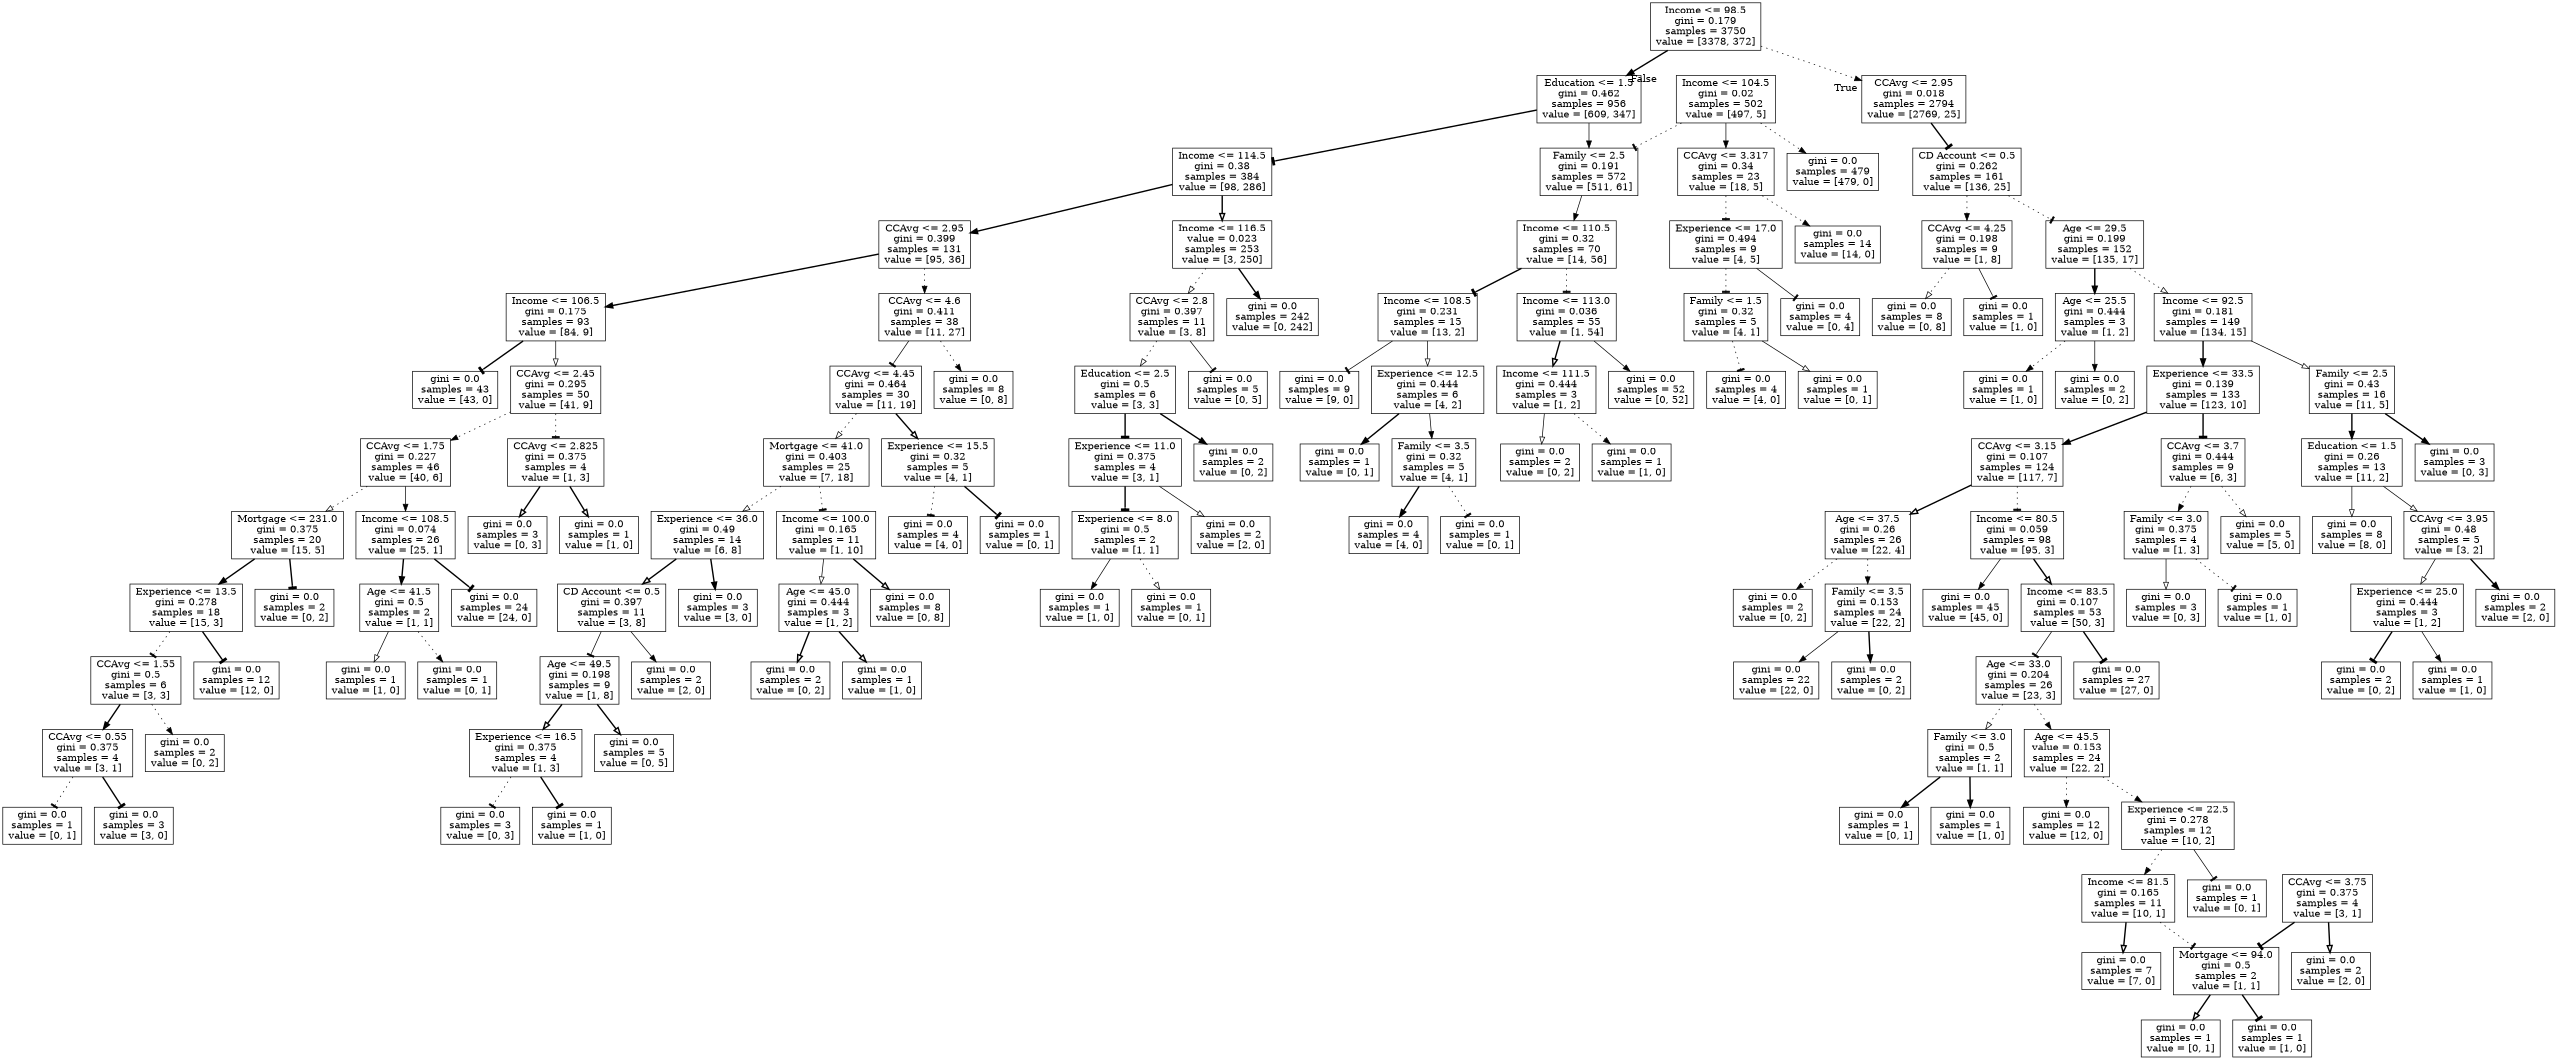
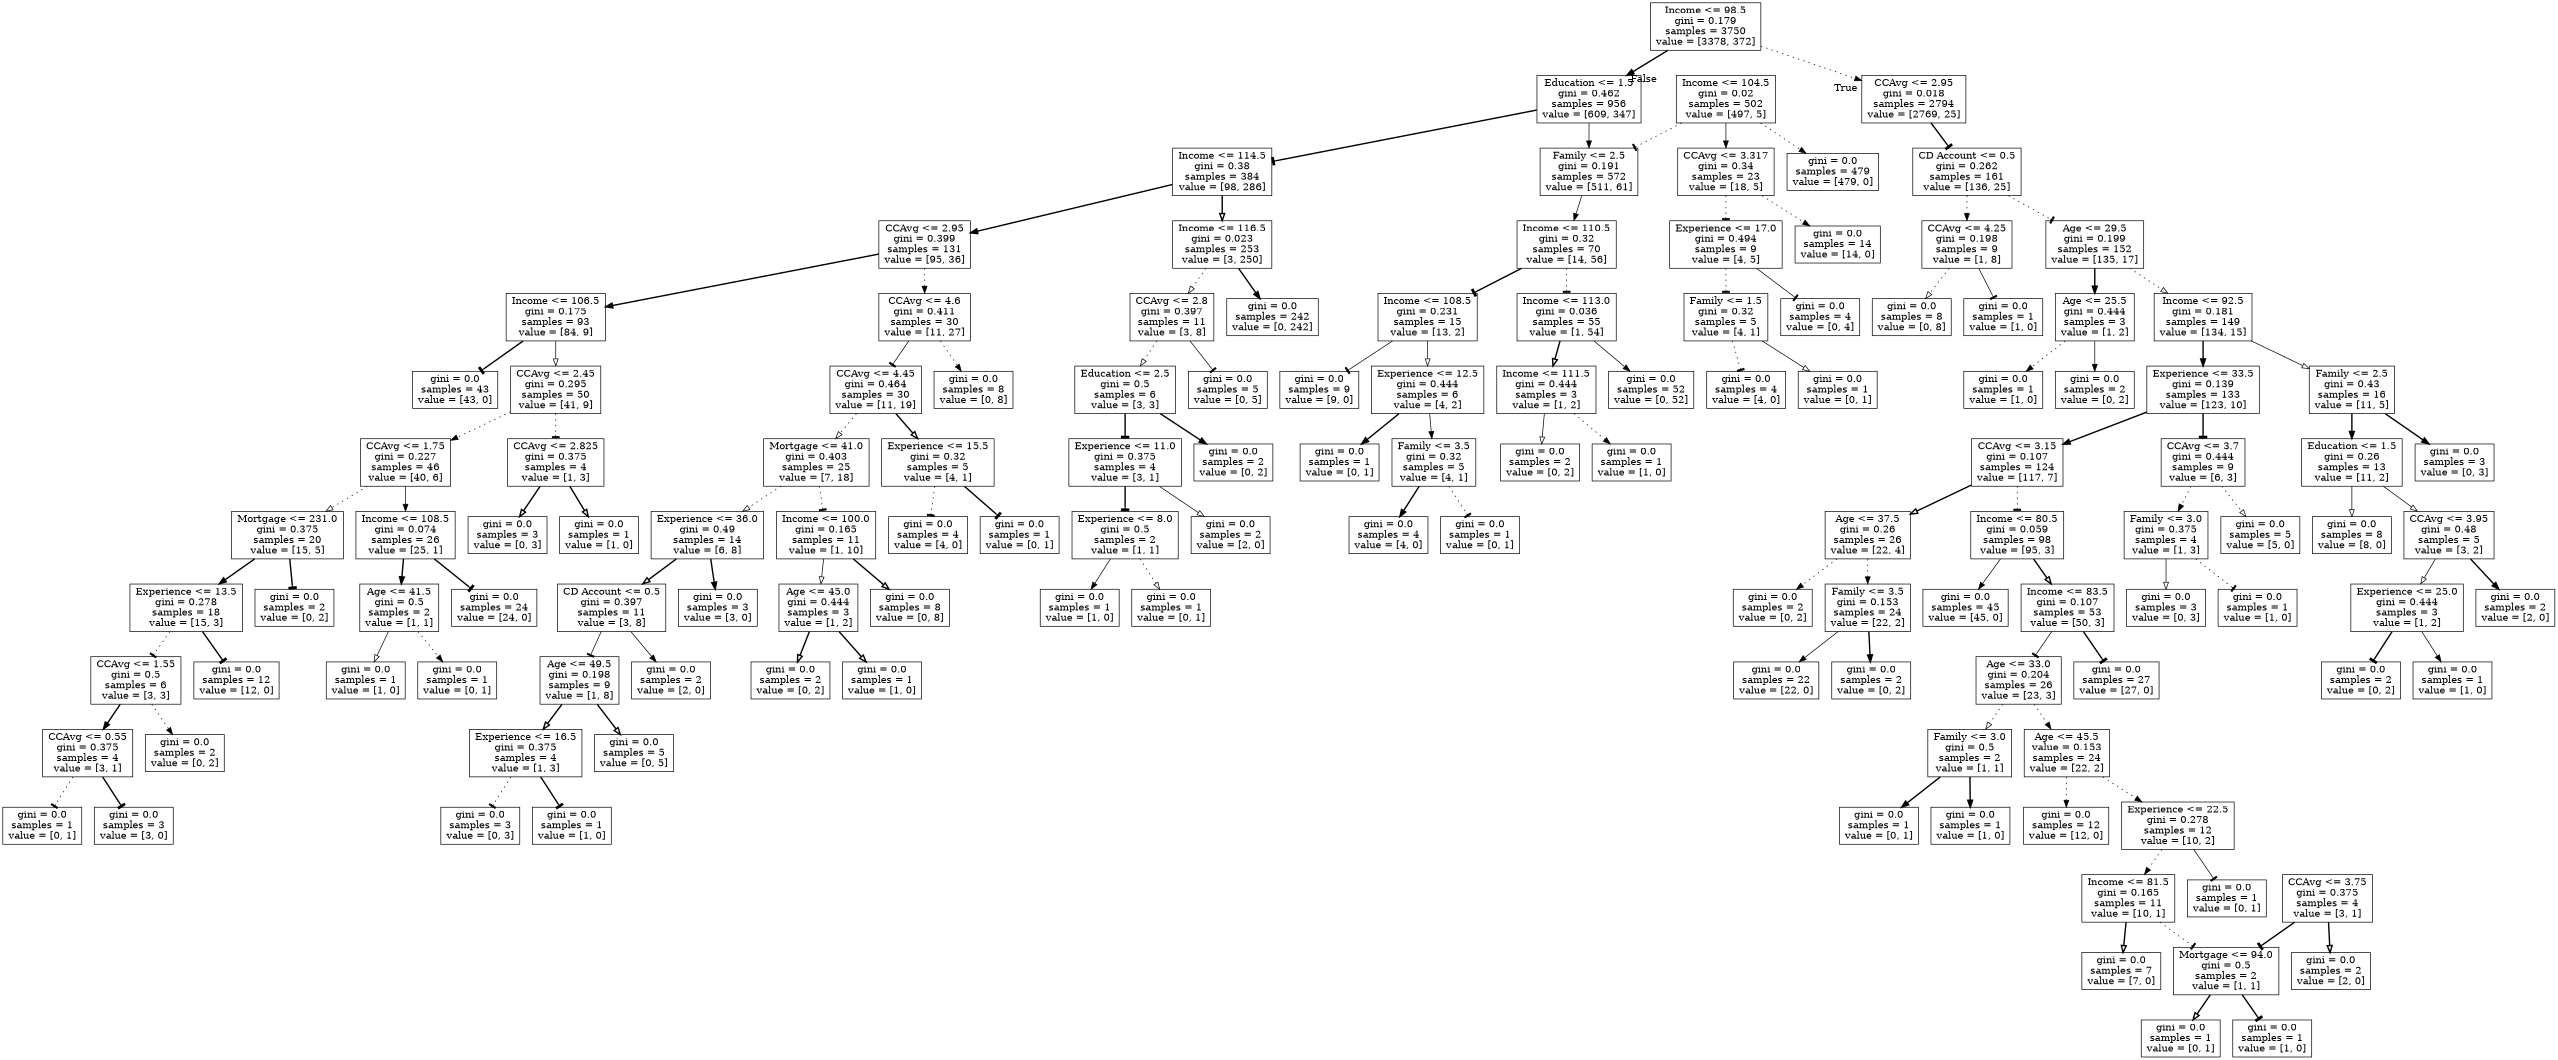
  digraph {
    node [shape=box]
    edge [arrowhead=normal style=bold]
    n1 [label="Income <= 98.5\ngini = 0.179\nsamples = 3750\nvalue = [3378, 372]"]
    n2 [label="CCAvg <= 2.95\ngini = 0.018\nsamples = 2794\nvalue = [2769, 25]"]
    n3 [label="Education <= 1.5\ngini = 0.462\nsamples = 956\nvalue = [609, 347]"]
    n4 [label="CD Account <= 0.5\ngini = 0.262\nsamples = 161\nvalue = [136, 25]"]
    n5 [label="Family <= 2.5\ngini = 0.191\nsamples = 572\nvalue = [511, 61]"]
    n6 [label="Income <= 114.5\ngini = 0.38\nsamples = 384\nvalue = [98, 286]"]
    n7 [label="Age <= 29.5\ngini = 0.199\nsamples = 152\nvalue = [135, 17]"]
    n8 [label="CCAvg <= 4.25\ngini = 0.198\nsamples = 9\nvalue = [1, 8]"]
    n9 [label="Age <= 25.5\ngini = 0.444\nsamples = 3\nvalue = [1, 2]"]
    n10 [label="Income <= 92.5\ngini = 0.181\nsamples = 149\nvalue = [134, 15]"]
    n11 [label="gini = 0.0\nsamples = 8\nvalue = [0, 8]"]
    n12 [label="gini = 0.0\nsamples = 1\nvalue = [1, 0]"]
    n13 [label="gini = 0.0\nsamples = 1\nvalue = [1, 0]"]
    n14 [label="gini = 0.0\nsamples = 2\nvalue = [0, 2]"]
    n15 [label="Experience <= 33.5\ngini = 0.139\nsamples = 133\nvalue = [123, 10]"]
    n16 [label="Family <= 2.5\ngini = 0.43\nsamples = 16\nvalue = [11, 5]"]
    n17 [label="CCAvg <= 3.15\ngini = 0.107\nsamples = 124\nvalue = [117, 7]"]
    n18 [label="CCAvg <= 3.7\ngini = 0.444\nsamples = 9\nvalue = [6, 3]"]
    n19 [label="Education <= 1.5\ngini = 0.26\nsamples = 13\nvalue = [11, 2]"]
    n20 [label="gini = 0.0\nsamples = 3\nvalue = [0, 3]"]
    n21 [label="Age <= 37.5\ngini = 0.26\nsamples = 26\nvalue = [22, 4]"]
    n22 [label="Income <= 80.5\ngini = 0.059\nsamples = 98\nvalue = [95, 3]"]
    n23 [label="Family <= 3.0\ngini = 0.375\nsamples = 4\nvalue = [1, 3]"]
    n24 [label="gini = 0.0\nsamples = 5\nvalue = [5, 0]"]
    n25 [label="gini = 0.0\nsamples = 2\nvalue = [0, 2]"]
    n26 [label="Family <= 3.5\ngini = 0.153\nsamples = 24\nvalue = [22, 2]"]
    n27 [label="gini = 0.0\nsamples = 45\nvalue = [45, 0]"]
    n28 [label="Income <= 83.5\ngini = 0.107\nsamples = 53\nvalue = [50, 3]"]
    n29 [label="gini = 0.0\nsamples = 22\nvalue = [22, 0]"]
    n30 [label="gini = 0.0\nsamples = 2\nvalue = [0, 2]"]
    n31 [label="Age <= 33.0\ngini = 0.204\nsamples = 26\nvalue = [23, 3]"]
    n32 [label="gini = 0.0\nsamples = 27\nvalue = [27, 0]"]
    n33 [label="Family <= 3.0\ngini = 0.5\nsamples = 2\nvalue = [1, 1]"]
    n34 [label="Age <= 45.5\nvalue = 0.153\nsamples = 24\nvalue = [22, 2]"]
    n35 [label="gini = 0.0\nsamples = 1\nvalue = [0, 1]"]
    n36 [label="gini = 0.0\nsamples = 1\nvalue = [1, 0]"]
    n37 [label="gini = 0.0\nsamples = 12\nvalue = [12, 0]"]
    n38 [label="Experience <= 22.5\ngini = 0.278\nsamples = 12\nvalue = [10, 2]"]
    n39 [label="gini = 0.0\nsamples = 1\nvalue = [0, 1]"]
    n40 [label="Income <= 81.5\ngini = 0.165\nsamples = 11\nvalue = [10, 1]"]
    n41 [label="gini = 0.0\nsamples = 7\nvalue = [7, 0]"]
    n42 [label="Mortgage <= 94.0\ngini = 0.5\nsamples = 2\nvalue = [1, 1]"]
    n43 [label="CCAvg <= 3.75\ngini = 0.375\nsamples = 4\nvalue = [3, 1]"]
    n44 [label="gini = 0.0\nsamples = 2\nvalue = [2, 0]"]
    n45 [label="gini = 0.0\nsamples = 1\nvalue = [0, 1]"]
    n46 [label="gini = 0.0\nsamples = 1\nvalue = [1, 0]"]
    n47 [label="gini = 0.0\nsamples = 3\nvalue = [0, 3]"]
    n48 [label="gini = 0.0\nsamples = 1\nvalue = [1, 0]"]
    n49 [label="gini = 0.0\nsamples = 8\nvalue = [8, 0]"]
    n50 [label="CCAvg <= 3.95\ngini = 0.48\nsamples = 5\nvalue = [3, 2]"]
    n51 [label="Experience <= 25.0\ngini = 0.444\nsamples = 3\nvalue = [1, 2]"]
    n52 [label="gini = 0.0\nsamples = 2\nvalue = [2, 0]"]
    n53 [label="gini = 0.0\nsamples = 2\nvalue = [0, 2]"]
    n54 [label="gini = 0.0\nsamples = 1\nvalue = [1, 0]"]
    n55 [label="Income <= 110.5\ngini = 0.32\nsamples = 70\nvalue = [14, 56]"]
    n56 [label="CCAvg <= 2.95\ngini = 0.399\nsamples = 131\nvalue = [95, 36]"]
-   n57 [label="Income <= 116.5\nvalue = 0.023\nsamples = 253\nvalue = [3, 250]"]
+   n57 [label="Income <= 116.5\ngini = 0.023\nsamples = 253\nvalue = [3, 250]"]
    n58 [label="Income <= 104.5\ngini = 0.02\nsamples = 502\nvalue = [497, 5]"]
    n59 [label="CCAvg <= 3.317\ngini = 0.34\nsamples = 23\nvalue = [18, 5]"]
    n60 [label="gini = 0.0\nsamples = 479\nvalue = [479, 0]"]
    n61 [label="Income <= 108.5\ngini = 0.231\nsamples = 15\nvalue = [13, 2]"]
    n62 [label="Income <= 113.0\ngini = 0.036\nsamples = 55\nvalue = [1, 54]"]
    n63 [label="gini = 0.0\nsamples = 14\nvalue = [14, 0]"]
    n64 [label="Experience <= 17.0\ngini = 0.494\nsamples = 9\nvalue = [4, 5]"]
    n65 [label="Family <= 1.5\ngini = 0.32\nsamples = 5\nvalue = [4, 1]"]
    n66 [label="gini = 0.0\nsamples = 4\nvalue = [0, 4]"]
    n67 [label="gini = 0.0\nsamples = 4\nvalue = [4, 0]"]
    n68 [label="gini = 0.0\nsamples = 1\nvalue = [0, 1]"]
    n69 [label="gini = 0.0\nsamples = 9\nvalue = [9, 0]"]
    n70 [label="Experience <= 12.5\ngini = 0.444\nsamples = 6\nvalue = [4, 2]"]
    n71 [label="Income <= 111.5\ngini = 0.444\nsamples = 3\nvalue = [1, 2]"]
    n72 [label="gini = 0.0\nsamples = 52\nvalue = [0, 52]"]
    n73 [label="gini = 0.0\nsamples = 1\nvalue = [0, 1]"]
    n74 [label="Family <= 3.5\ngini = 0.32\nsamples = 5\nvalue = [4, 1]"]
    n75 [label="gini = 0.0\nsamples = 4\nvalue = [4, 0]"]
    n76 [label="gini = 0.0\nsamples = 1\nvalue = [0, 1]"]
    n77 [label="gini = 0.0\nsamples = 2\nvalue = [0, 2]"]
    n78 [label="gini = 0.0\nsamples = 1\nvalue = [1, 0]"]
    n79 [label="Income <= 106.5\ngini = 0.175\nsamples = 93\nvalue = [84, 9]"]
-   n80 [label="CCAvg <= 4.6\ngini = 0.411\nsamples = 38\nvalue = [11, 27]"]
+   n80 [label="CCAvg <= 4.6\ngini = 0.411\nsamples = 30\nvalue = [11, 27]"]
    n81 [label="CCAvg <= 2.8\ngini = 0.397\nsamples = 11\nvalue = [3, 8]"]
    n82 [label="gini = 0.0\nsamples = 242\nvalue = [0, 242]"]
    n83 [label="gini = 0.0\nsamples = 43\nvalue = [43, 0]"]
    n84 [label="CCAvg <= 2.45\ngini = 0.295\nsamples = 50\nvalue = [41, 9]"]
    n85 [label="CCAvg <= 4.45\ngini = 0.464\nsamples = 30\nvalue = [11, 19]"]
    n86 [label="gini = 0.0\nsamples = 8\nvalue = [0, 8]"]
    n87 [label="CCAvg <= 1.75\ngini = 0.227\nsamples = 46\nvalue = [40, 6]"]
    n88 [label="CCAvg <= 2.825\ngini = 0.375\nsamples = 4\nvalue = [1, 3]"]
    n89 [label="Mortgage <= 231.0\ngini = 0.375\nsamples = 20\nvalue = [15, 5]"]
    n90 [label="Income <= 108.5\ngini = 0.074\nsamples = 26\nvalue = [25, 1]"]
    n91 [label="gini = 0.0\nsamples = 3\nvalue = [0, 3]"]
    n92 [label="gini = 0.0\nsamples = 1\nvalue = [1, 0]"]
    n93 [label="Experience <= 13.5\ngini = 0.278\nsamples = 18\nvalue = [15, 3]"]
    n94 [label="gini = 0.0\nsamples = 2\nvalue = [0, 2]"]
    n95 [label="Age <= 41.5\ngini = 0.5\nsamples = 2\nvalue = [1, 1]"]
    n96 [label="gini = 0.0\nsamples = 24\nvalue = [24, 0]"]
    n97 [label="CCAvg <= 1.55\ngini = 0.5\nsamples = 6\nvalue = [3, 3]"]
    n98 [label="gini = 0.0\nsamples = 12\nvalue = [12, 0]"]
    n99 [label="CCAvg <= 0.55\ngini = 0.375\nsamples = 4\nvalue = [3, 1]"]
    n100 [label="gini = 0.0\nsamples = 2\nvalue = [0, 2]"]
    n101 [label="gini = 0.0\nsamples = 1\nvalue = [0, 1]"]
    n102 [label="gini = 0.0\nsamples = 3\nvalue = [3, 0]"]
    n103 [label="gini = 0.0\nsamples = 1\nvalue = [1, 0]"]
    n104 [label="gini = 0.0\nsamples = 1\nvalue = [0, 1]"]
    n105 [label="Mortgage <= 41.0\ngini = 0.403\nsamples = 25\nvalue = [7, 18]"]
    n106 [label="Experience <= 15.5\ngini = 0.32\nsamples = 5\nvalue = [4, 1]"]
    n107 [label="Experience <= 36.0\ngini = 0.49\nsamples = 14\nvalue = [6, 8]"]
    n108 [label="Income <= 100.0\ngini = 0.165\nsamples = 11\nvalue = [1, 10]"]
    n109 [label="gini = 0.0\nsamples = 4\nvalue = [4, 0]"]
    n110 [label="gini = 0.0\nsamples = 1\nvalue = [0, 1]"]
    n111 [label="CD Account <= 0.5\ngini = 0.397\nsamples = 11\nvalue = [3, 8]"]
    n112 [label="gini = 0.0\nsamples = 3\nvalue = [3, 0]"]
    n113 [label="Age <= 45.0\ngini = 0.444\nsamples = 3\nvalue = [1, 2]"]
    n114 [label="gini = 0.0\nsamples = 8\nvalue = [0, 8]"]
    n115 [label="Age <= 49.5\ngini = 0.198\nsamples = 9\nvalue = [1, 8]"]
    n116 [label="gini = 0.0\nsamples = 2\nvalue = [2, 0]"]
    n117 [label="Experience <= 16.5\ngini = 0.375\nsamples = 4\nvalue = [1, 3]"]
    n118 [label="gini = 0.0\nsamples = 5\nvalue = [0, 5]"]
    n119 [label="gini = 0.0\nsamples = 3\nvalue = [0, 3]"]
    n120 [label="gini = 0.0\nsamples = 1\nvalue = [1, 0]"]
    n121 [label="gini = 0.0\nsamples = 2\nvalue = [0, 2]"]
    n122 [label="gini = 0.0\nsamples = 1\nvalue = [1, 0]"]
    n123 [label="Education <= 2.5\ngini = 0.5\nsamples = 6\nvalue = [3, 3]"]
    n124 [label="gini = 0.0\nsamples = 5\nvalue = [0, 5]"]
    n125 [label="Experience <= 11.0\ngini = 0.375\nsamples = 4\nvalue = [3, 1]"]
    n126 [label="gini = 0.0\nsamples = 2\nvalue = [0, 2]"]
    n127 [label="Experience <= 8.0\ngini = 0.5\nsamples = 2\nvalue = [1, 1]"]
    n128 [label="gini = 0.0\nsamples = 2\nvalue = [2, 0]"]
    n129 [label="gini = 0.0\nsamples = 1\nvalue = [1, 0]"]
    n130 [label="gini = 0.0\nsamples = 1\nvalue = [0, 1]"]
    n1 -> n2 [headlabel=True labelangle=45 labeldistance=2.5 style=dotted]
    n1 -> n3 [headlabel=False labelangle=-45 labeldistance=2.5]
    n2 -> n4 [arrowhead=tee]
    n3 -> n5 [style=solid]
    n3 -> n6 [arrowhead=tee]
    n4 -> n7 [arrowhead=tee style=dotted]
    n4 -> n8 [style=dotted]
    n5 -> n55 [style=solid]
    n6 -> n56
    n6 -> n57 [arrowhead=onormal]
    n7 -> n9
    n7 -> n10 [arrowhead=onormal style=dotted]
    n8 -> n11 [arrowhead=onormal style=dotted]
    n8 -> n12 [arrowhead=tee style=solid]
    n9 -> n13 [style=dotted]
    n9 -> n14 [style=solid]
    n10 -> n15
    n10 -> n16 [arrowhead=onormal style=solid]
    n15 -> n17
    n15 -> n18 [arrowhead=tee]
    n16 -> n19
    n16 -> n20
    n17 -> n21 [arrowhead=onormal]
    n17 -> n22 [arrowhead=tee style=dotted]
    n18 -> n23 [style=dotted]
    n18 -> n24 [arrowhead=onormal style=dotted]
    n19 -> n49 [arrowhead=onormal style=solid]
    n19 -> n50 [arrowhead=onormal style=solid]
    n21 -> n25 [style=dotted]
    n21 -> n26 [style=dotted]
    n22 -> n27 [style=solid]
    n22 -> n28 [arrowhead=onormal]
    n23 -> n47 [arrowhead=onormal style=solid]
    n23 -> n48 [arrowhead=tee style=dotted]
    n26 -> n29 [style=solid]
    n26 -> n30
    n28 -> n31 [arrowhead=tee style=solid]
    n28 -> n32 [arrowhead=tee]
    n31 -> n33 [arrowhead=onormal style=dotted]
    n31 -> n34 [style=dotted]
    n33 -> n35
    n33 -> n36
    n34 -> n37 [style=dotted]
    n34 -> n38 [style=dotted]
    n38 -> n39 [arrowhead=tee style=solid]
    n38 -> n40 [style=dotted]
    n40 -> n41 [arrowhead=onormal]
    n40 -> n42 [arrowhead=tee style=dotted]
    n42 -> n45 [arrowhead=onormal]
    n42 -> n46 [arrowhead=tee]
    n43 -> n42 [arrowhead=tee]
    n43 -> n44 [arrowhead=onormal]
    n50 -> n51 [arrowhead=onormal style=solid]
    n50 -> n52
    n51 -> n53 [arrowhead=tee]
    n51 -> n54 [style=solid]
    n55 -> n61 [arrowhead=tee]
    n55 -> n62 [arrowhead=tee style=dotted]
    n56 -> n79
    n56 -> n80 [style=dotted]
    n57 -> n81 [arrowhead=onormal style=dotted]
    n57 -> n82
    n58 -> n5 [arrowhead=tee style=dotted]
    n58 -> n59 [style=solid]
    n58 -> n60 [style=dotted]
    n59 -> n63 [style=dotted]
    n59 -> n64 [arrowhead=tee style=dotted]
    n61 -> n69 [arrowhead=tee style=solid]
    n61 -> n70 [arrowhead=onormal style=solid]
    n62 -> n71 [arrowhead=onormal]
    n62 -> n72 [style=solid]
    n64 -> n65 [arrowhead=tee style=dotted]
    n64 -> n66 [arrowhead=tee style=solid]
    n65 -> n67 [arrowhead=tee style=dotted]
    n65 -> n68 [arrowhead=onormal style=solid]
    n70 -> n73
    n70 -> n74 [style=solid]
    n71 -> n77 [arrowhead=onormal style=solid]
    n71 -> n78 [style=dotted]
    n74 -> n75
    n74 -> n76 [arrowhead=tee style=dotted]
    n79 -> n83 [arrowhead=tee]
    n79 -> n84 [arrowhead=onormal style=solid]
    n80 -> n85 [arrowhead=tee style=solid]
    n80 -> n86 [style=dotted]
    n81 -> n123 [arrowhead=onormal style=dotted]
    n81 -> n124 [arrowhead=tee style=solid]
    n84 -> n87 [style=dotted]
    n84 -> n88 [arrowhead=tee style=dotted]
    n85 -> n105 [arrowhead=onormal style=dotted]
    n85 -> n106 [arrowhead=onormal]
    n87 -> n89 [arrowhead=onormal style=dotted]
    n87 -> n90 [style=solid]
    n88 -> n91 [arrowhead=onormal]
    n88 -> n92 [arrowhead=onormal]
    n89 -> n93
    n89 -> n94 [arrowhead=tee]
    n90 -> n95
    n90 -> n96 [arrowhead=tee]
    n93 -> n97 [arrowhead=tee style=dotted]
    n93 -> n98 [arrowhead=tee]
    n95 -> n103 [arrowhead=onormal style=solid]
    n95 -> n104 [style=dotted]
    n97 -> n99
    n97 -> n100 [style=dotted]
    n99 -> n101 [arrowhead=tee style=dotted]
    n99 -> n102 [arrowhead=tee]
    n105 -> n107 [arrowhead=onormal style=dotted]
    n105 -> n108 [arrowhead=tee style=dotted]
    n106 -> n109 [arrowhead=tee style=dotted]
    n106 -> n110 [arrowhead=tee]
    n107 -> n111 [arrowhead=onormal]
    n107 -> n112
    n108 -> n113 [arrowhead=onormal style=solid]
    n108 -> n114 [arrowhead=onormal]
    n111 -> n115 [arrowhead=tee style=solid]
    n111 -> n116 [style=solid]
    n113 -> n121 [arrowhead=onormal]
    n113 -> n122 [arrowhead=onormal]
    n115 -> n117 [arrowhead=onormal]
    n115 -> n118 [arrowhead=onormal]
    n117 -> n119 [arrowhead=tee style=dotted]
    n117 -> n120 [arrowhead=tee]
    n123 -> n125 [arrowhead=tee]
    n123 -> n126
    n125 -> n127 [arrowhead=tee]
    n125 -> n128 [arrowhead=onormal style=solid]
    n127 -> n129 [style=solid]
    n127 -> n130 [arrowhead=onormal style=dotted]
  }
